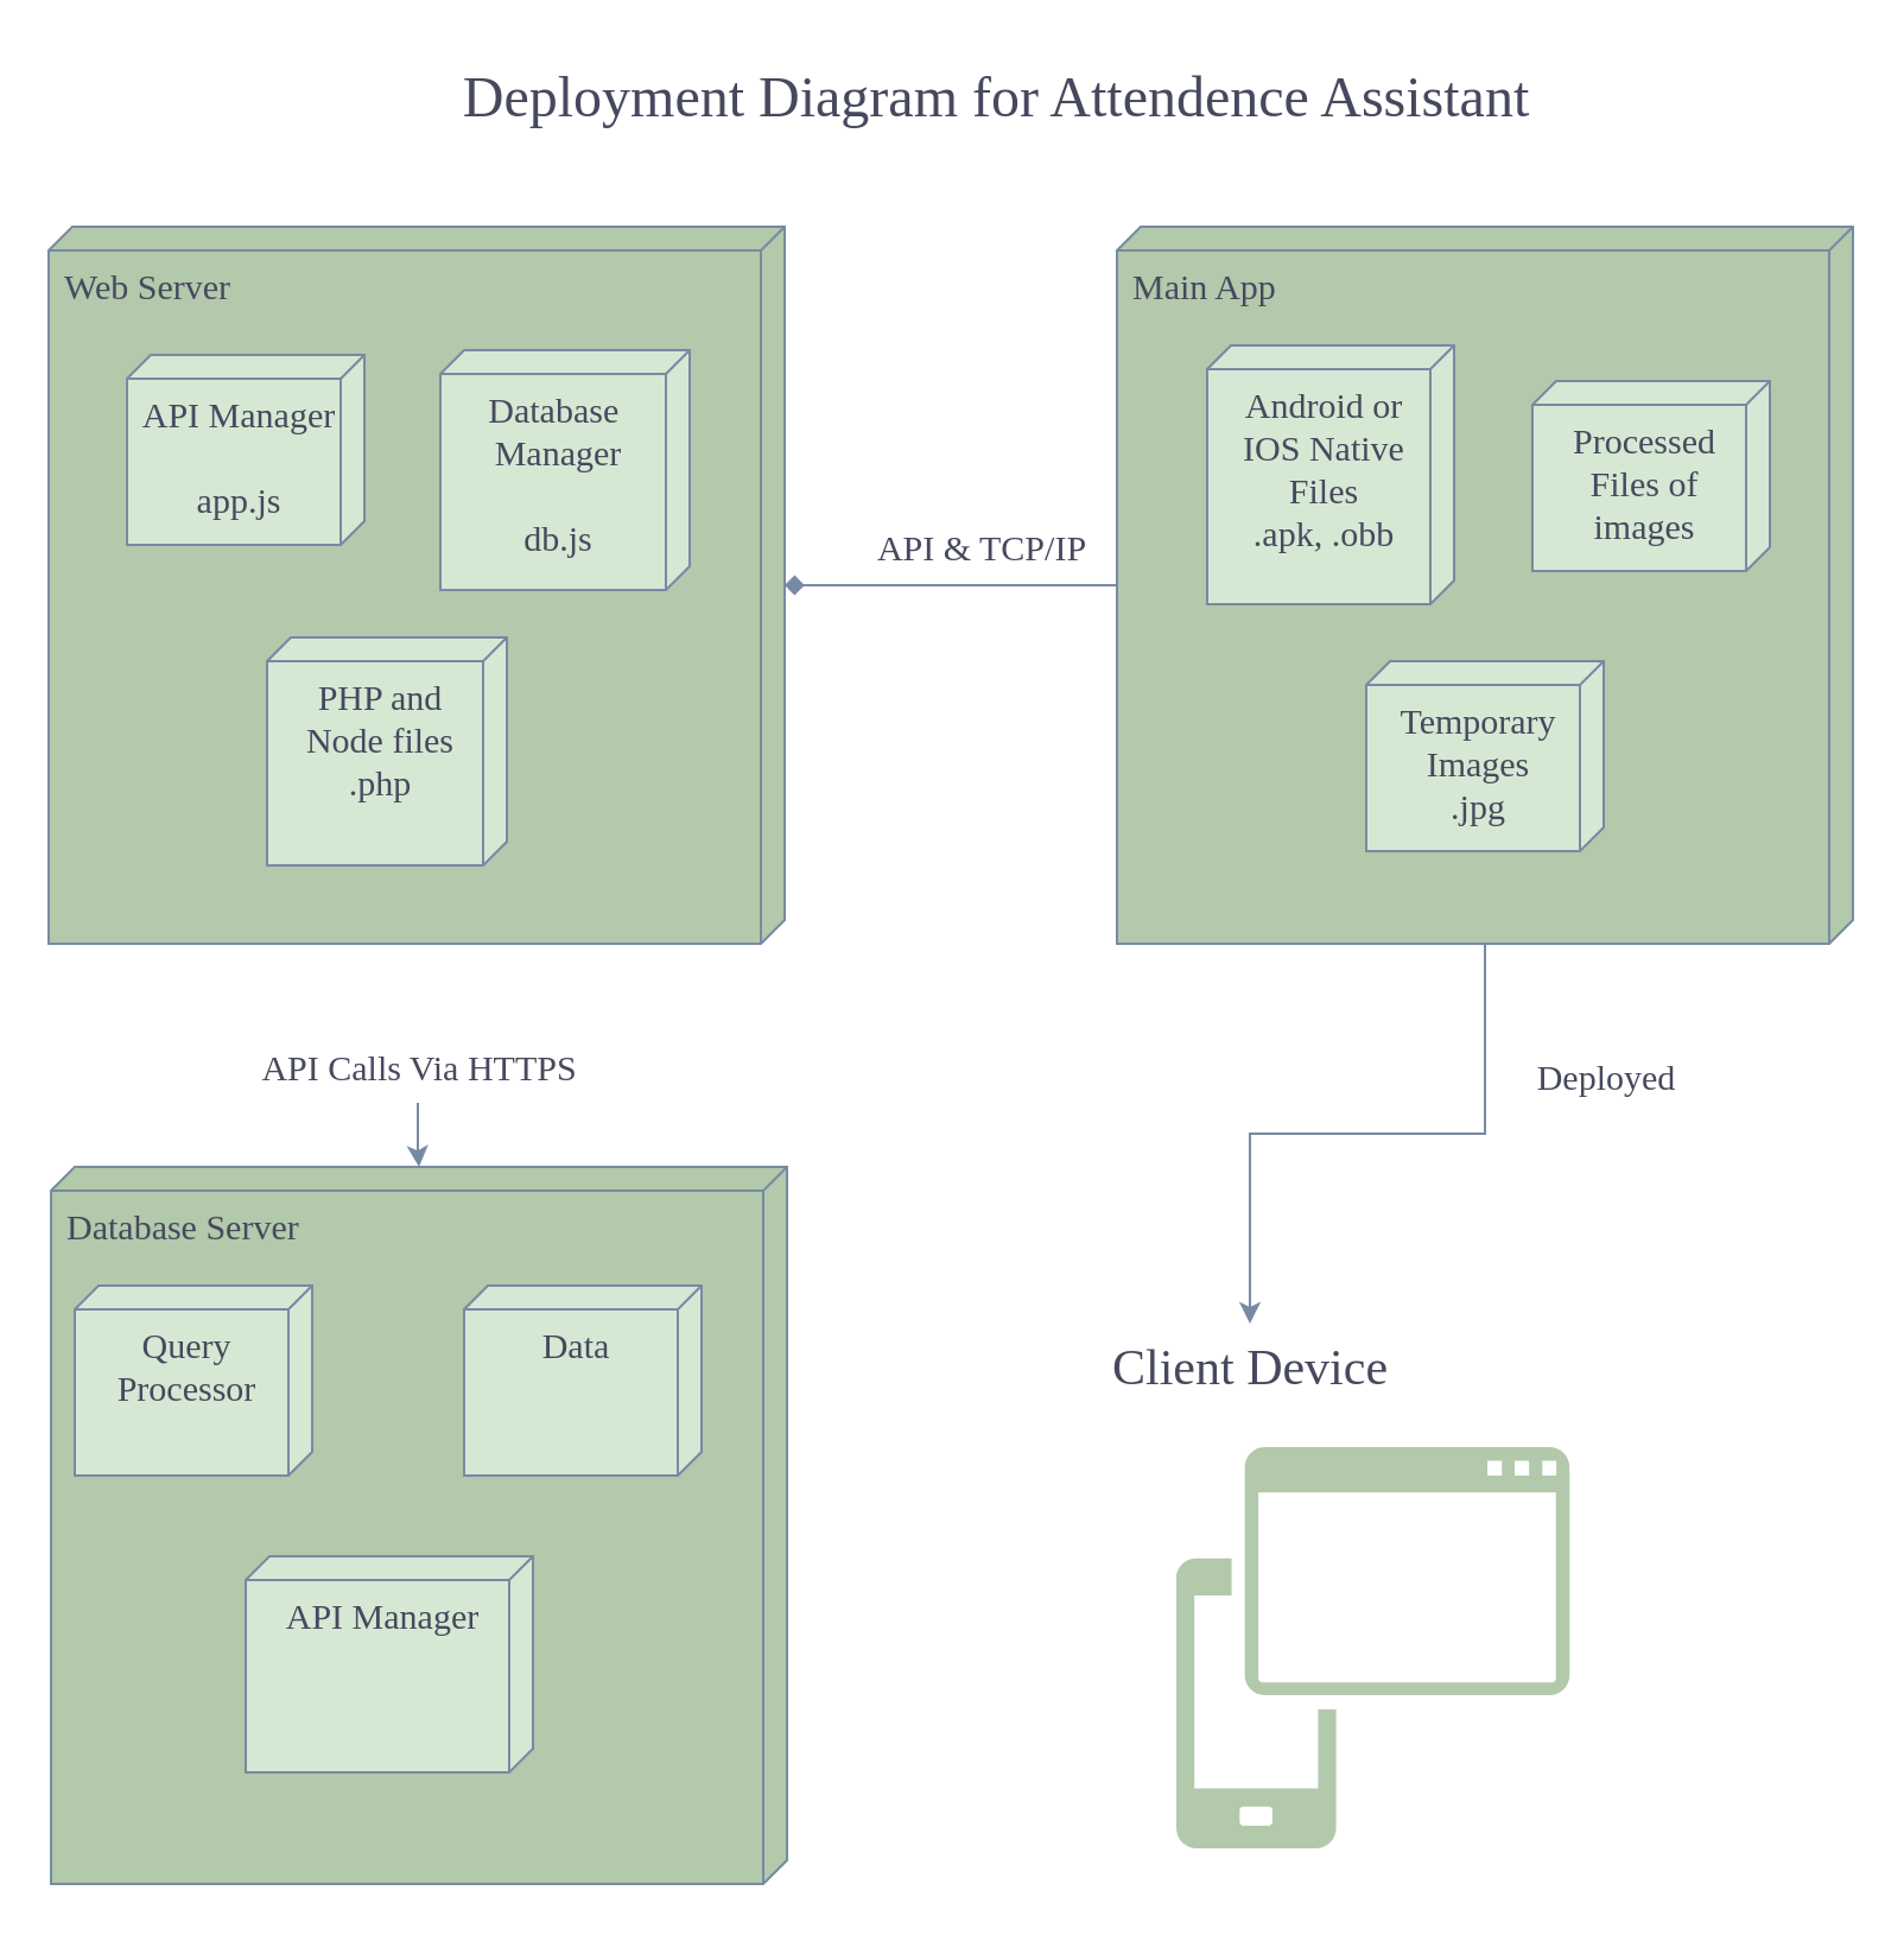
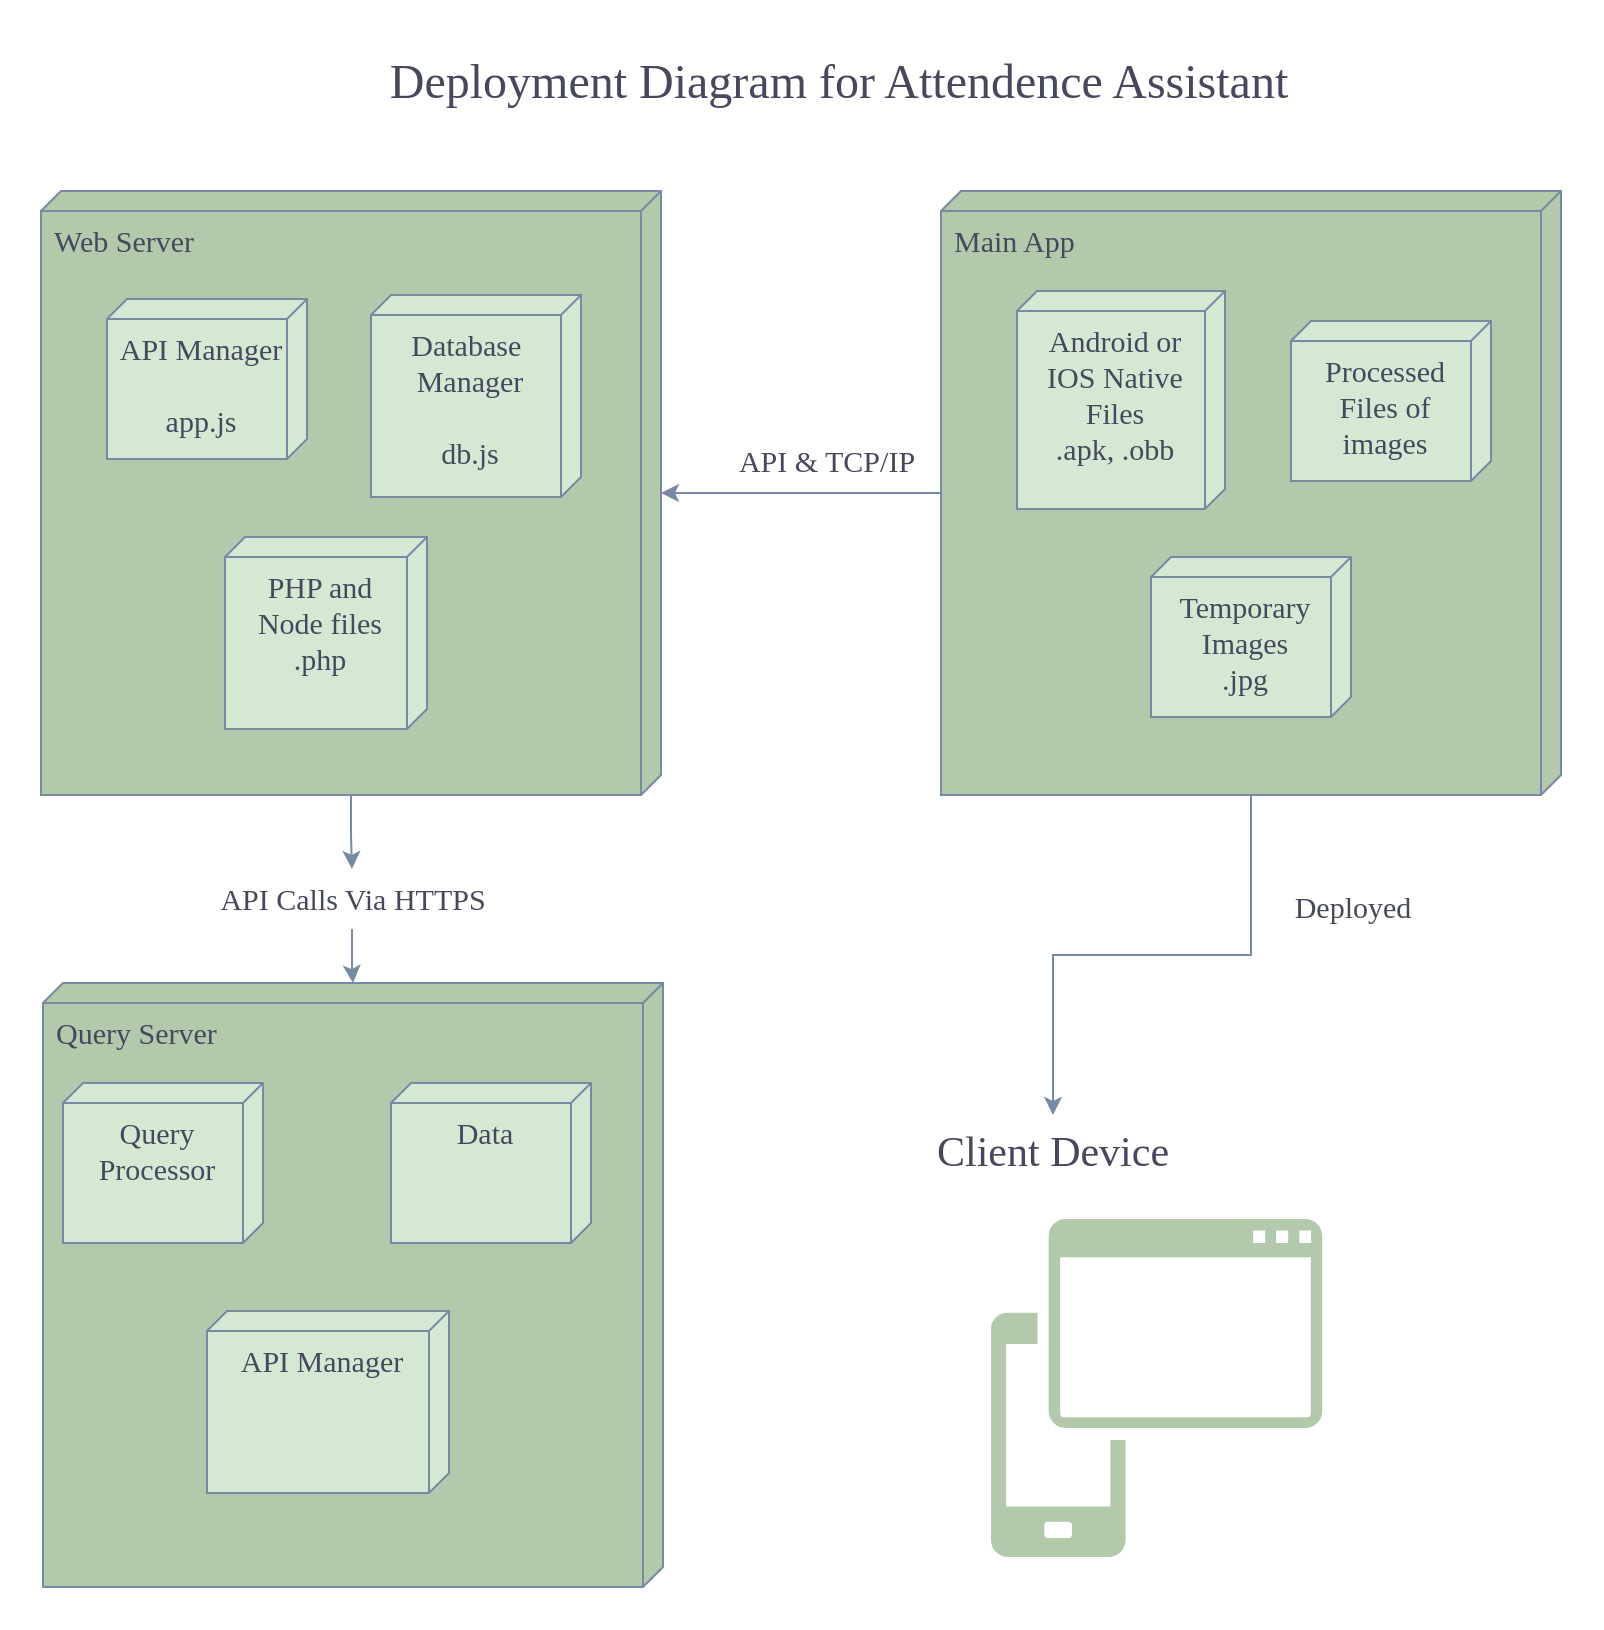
  <mxCell id="0" />
  <mxCell id="1" parent="0" />
  <mxCell id="2" value="" style="edgeStyle=orthogonalEdgeStyle;rounded=0;orthogonalLoop=1;jettySize=auto;html=1;strokeColor=#788AA3;fontColor=default;fillColor=#B2C9AB;labelBackgroundColor=none;fontFamily=Product Sans;fontSource=https%3A%2F%2Ffonts.googleapis.com%2Fcss%3Ffamily%3DProduct%2BSans;fontSize=15;" edge="1" parent="1" source="21" target="10"><mxGeometry relative="1" as="geometry" /></mxCell>
  <mxCell id="3" value="Web Server" style="verticalAlign=top;align=left;shape=cube;size=10;direction=south;fontStyle=0;html=1;boundedLbl=1;spacingLeft=5;whiteSpace=wrap;strokeColor=#788AA3;fontColor=#46495D;fillColor=#B2C9AB;labelBackgroundColor=none;fontFamily=Product Sans;fontSource=https%3A%2F%2Ffonts.googleapis.com%2Fcss%3Ffamily%3DProduct%2BSans;fontSize=15;" vertex="1" parent="1"><mxGeometry x="20" y="95" width="310" height="302" as="geometry" /></mxCell>
  <mxCell id="4" value="API Manager&lt;br style=&quot;font-size: 15px;&quot;&gt;&lt;br style=&quot;font-size: 15px;&quot;&gt;app.js" style="verticalAlign=top;align=center;shape=cube;size=10;direction=south;html=1;boundedLbl=1;spacingLeft=5;whiteSpace=wrap;strokeColor=#788AA3;fontColor=#46495D;fillColor=#D5E8D4;labelBackgroundColor=none;fontFamily=Product Sans;fontSource=https%3A%2F%2Ffonts.googleapis.com%2Fcss%3Ffamily%3DProduct%2BSans;fontSize=15;" vertex="1" parent="3"><mxGeometry width="100" height="80" relative="1" as="geometry"><mxPoint x="33" y="54" as="offset" /></mxGeometry></mxCell>
  <mxCell id="5" value="Database&amp;nbsp;&lt;br style=&quot;font-size: 15px;&quot;&gt;Manager&lt;br style=&quot;font-size: 15px;&quot;&gt;&lt;br style=&quot;font-size: 15px;&quot;&gt;db.js" style="verticalAlign=top;align=center;shape=cube;size=10;direction=south;html=1;boundedLbl=1;spacingLeft=5;whiteSpace=wrap;strokeColor=#788AA3;fontColor=#46495D;fillColor=#D5E8D4;labelBackgroundColor=none;fontFamily=Product Sans;fontSource=https%3A%2F%2Ffonts.googleapis.com%2Fcss%3Ffamily%3DProduct%2BSans;fontSize=15;" vertex="1" parent="3"><mxGeometry width="105" height="101" relative="1" as="geometry"><mxPoint x="165" y="52" as="offset" /></mxGeometry></mxCell>
  <mxCell id="6" value="PHP and Node files&lt;br&gt;.php" style="verticalAlign=top;align=center;shape=cube;size=10;direction=south;html=1;boundedLbl=1;spacingLeft=5;whiteSpace=wrap;strokeColor=#788AA3;fontColor=#46495D;fillColor=#D5E8D4;labelBackgroundColor=none;fontFamily=Product Sans;fontSource=https%3A%2F%2Ffonts.googleapis.com%2Fcss%3Ffamily%3DProduct%2BSans;fontSize=15;" vertex="1" parent="3"><mxGeometry width="101" height="96" relative="1" as="geometry"><mxPoint x="92" y="173" as="offset" /></mxGeometry></mxCell>
  <mxCell id="7" value="Deployment Diagram for Attendence Assistant" style="text;html=1;align=center;verticalAlign=middle;resizable=0;points=[];autosize=1;strokeColor=none;fillColor=none;fontColor=#46495D;labelBackgroundColor=none;fontFamily=Product Sans;fontSource=https%3A%2F%2Ffonts.googleapis.com%2Fcss%3Ffamily%3DProduct%2BSans;fontSize=24;" vertex="1" parent="1"><mxGeometry x="169" y="20" width="500" height="41" as="geometry" /></mxCell>
  <mxCell id="8" value="" style="sketch=0;pointerEvents=1;shadow=0;dashed=0;html=1;strokeColor=none;labelPosition=center;verticalLabelPosition=bottom;verticalAlign=top;align=center;fillColor=#B2C9AB;shape=mxgraph.mscae.intune.device_os;fontColor=#46495D;labelBackgroundColor=none;fontFamily=Product Sans;fontSource=https%3A%2F%2Ffonts.googleapis.com%2Fcss%3Ffamily%3DProduct%2BSans;fontSize=15;" vertex="1" parent="1"><mxGeometry x="495" y="609" width="165.62" height="169" as="geometry" /></mxCell>
  <mxCell id="9" value="Client Device" style="text;html=1;align=center;verticalAlign=middle;resizable=0;points=[];autosize=1;strokeColor=none;fillColor=none;fontColor=#46495D;labelBackgroundColor=none;fontFamily=Product Sans;fontSource=https%3A%2F%2Ffonts.googleapis.com%2Fcss%3Ffamily%3DProduct%2BSans;fontSize=21;" vertex="1" parent="1"><mxGeometry x="457" y="557" width="138" height="37" as="geometry" /></mxCell>
- <mxCell id="10" value="Database Server" style="verticalAlign=top;align=left;shape=cube;size=10;direction=south;fontStyle=0;html=1;boundedLbl=1;spacingLeft=5;whiteSpace=wrap;strokeColor=#788AA3;fontColor=#46495D;fillColor=#B2C9AB;labelBackgroundColor=none;fontFamily=Product Sans;fontSource=https%3A%2F%2Ffonts.googleapis.com%2Fcss%3Ffamily%3DProduct%2BSans;fontSize=15;" vertex="1" parent="1"><mxGeometry x="21" y="491" width="310" height="302" as="geometry" /></mxCell>
+ <mxCell id="10" value="Query Server" style="verticalAlign=top;align=left;shape=cube;size=10;direction=south;fontStyle=0;html=1;boundedLbl=1;spacingLeft=5;whiteSpace=wrap;strokeColor=#788AA3;fontColor=#46495D;fillColor=#B2C9AB;labelBackgroundColor=none;fontFamily=Product Sans;fontSource=https%3A%2F%2Ffonts.googleapis.com%2Fcss%3Ffamily%3DProduct%2BSans;fontSize=15;" vertex="1" parent="1"><mxGeometry x="21" y="491" width="310" height="302" as="geometry" /></mxCell>
  <mxCell id="11" value="Query Processor" style="verticalAlign=top;align=center;shape=cube;size=10;direction=south;html=1;boundedLbl=1;spacingLeft=5;whiteSpace=wrap;strokeColor=#788AA3;fontColor=#46495D;fillColor=#D5E8D4;labelBackgroundColor=none;fontFamily=Product Sans;fontSource=https%3A%2F%2Ffonts.googleapis.com%2Fcss%3Ffamily%3DProduct%2BSans;fontSize=15;" vertex="1" parent="10"><mxGeometry width="100" height="80" relative="1" as="geometry"><mxPoint x="10" y="50" as="offset" /></mxGeometry></mxCell>
  <mxCell id="12" value="Data" style="verticalAlign=top;align=center;shape=cube;size=10;direction=south;html=1;boundedLbl=1;spacingLeft=5;whiteSpace=wrap;strokeColor=#788AA3;fontColor=#46495D;fillColor=#D5E8D4;labelBackgroundColor=none;fontFamily=Product Sans;fontSource=https%3A%2F%2Ffonts.googleapis.com%2Fcss%3Ffamily%3DProduct%2BSans;fontSize=15;" vertex="1" parent="10"><mxGeometry width="100" height="80" relative="1" as="geometry"><mxPoint x="174" y="50" as="offset" /></mxGeometry></mxCell>
  <mxCell id="13" value="API Manager" style="verticalAlign=top;align=center;shape=cube;size=10;direction=south;html=1;boundedLbl=1;spacingLeft=5;whiteSpace=wrap;strokeColor=#788AA3;fontColor=#46495D;fillColor=#D5E8D4;labelBackgroundColor=none;fontFamily=Product Sans;fontSource=https%3A%2F%2Ffonts.googleapis.com%2Fcss%3Ffamily%3DProduct%2BSans;fontSize=15;" vertex="1" parent="10"><mxGeometry width="121" height="91" relative="1" as="geometry"><mxPoint x="82" y="164" as="offset" /></mxGeometry></mxCell>
- <mxCell id="14" style="edgeStyle=orthogonalEdgeStyle;rounded=0;orthogonalLoop=1;jettySize=auto;html=1;strokeColor=#788AA3;fontColor=default;fillColor=#B2C9AB;labelBackgroundColor=none;fontFamily=Product Sans;fontSource=https%3A%2F%2Ffonts.googleapis.com%2Fcss%3Ffamily%3DProduct%2BSans;fontSize=15;endArrow=diamond;" edge="1" parent="1" source="16" target="3"><mxGeometry relative="1" as="geometry" /></mxCell>
+ <mxCell id="14" style="edgeStyle=orthogonalEdgeStyle;rounded=0;orthogonalLoop=1;jettySize=auto;html=1;strokeColor=#788AA3;fontColor=default;fillColor=#B2C9AB;labelBackgroundColor=none;fontFamily=Product Sans;fontSource=https%3A%2F%2Ffonts.googleapis.com%2Fcss%3Ffamily%3DProduct%2BSans;fontSize=15;" edge="1" parent="1" source="16" target="3"><mxGeometry relative="1" as="geometry" /></mxCell>
  <mxCell id="15" style="edgeStyle=orthogonalEdgeStyle;rounded=0;orthogonalLoop=1;jettySize=auto;html=1;strokeColor=#788AA3;fontColor=default;fillColor=#B2C9AB;labelBackgroundColor=none;fontFamily=Product Sans;fontSource=https%3A%2F%2Ffonts.googleapis.com%2Fcss%3Ffamily%3DProduct%2BSans;fontSize=15;" edge="1" parent="1" source="16" target="9"><mxGeometry relative="1" as="geometry" /></mxCell>
  <mxCell id="16" value="Main App" style="verticalAlign=top;align=left;shape=cube;size=10;direction=south;fontStyle=0;html=1;boundedLbl=1;spacingLeft=5;whiteSpace=wrap;strokeColor=#788AA3;fontColor=#46495D;fillColor=#B2C9AB;labelBackgroundColor=none;fontFamily=Product Sans;fontSource=https%3A%2F%2Ffonts.googleapis.com%2Fcss%3Ffamily%3DProduct%2BSans;fontSize=15;" vertex="1" parent="1"><mxGeometry x="470" y="95" width="310" height="302" as="geometry" /></mxCell>
  <mxCell id="17" value="Android or IOS Native Files&lt;br style=&quot;font-size: 15px;&quot;&gt;.apk, .obb" style="verticalAlign=top;align=center;shape=cube;size=10;direction=south;html=1;boundedLbl=1;spacingLeft=5;whiteSpace=wrap;strokeColor=#788AA3;fontColor=#46495D;fillColor=#D5E8D4;labelBackgroundColor=none;fontFamily=Product Sans;fontSource=https%3A%2F%2Ffonts.googleapis.com%2Fcss%3Ffamily%3DProduct%2BSans;fontSize=15;" vertex="1" parent="16"><mxGeometry width="104" height="109" relative="1" as="geometry"><mxPoint x="38" y="50" as="offset" /></mxGeometry></mxCell>
  <mxCell id="18" value="Processed Files of images" style="verticalAlign=top;align=center;shape=cube;size=10;direction=south;html=1;boundedLbl=1;spacingLeft=5;whiteSpace=wrap;strokeColor=#788AA3;fontColor=#46495D;fillColor=#D5E8D4;labelBackgroundColor=none;fontFamily=Product Sans;fontSource=https%3A%2F%2Ffonts.googleapis.com%2Fcss%3Ffamily%3DProduct%2BSans;fontSize=15;" vertex="1" parent="16"><mxGeometry width="100" height="80" relative="1" as="geometry"><mxPoint x="175" y="65" as="offset" /></mxGeometry></mxCell>
  <mxCell id="19" value="Temporary Images&lt;br style=&quot;font-size: 15px;&quot;&gt;.jpg" style="verticalAlign=top;align=center;shape=cube;size=10;direction=south;html=1;boundedLbl=1;spacingLeft=5;whiteSpace=wrap;strokeColor=#788AA3;fontColor=#46495D;fillColor=#D5E8D4;labelBackgroundColor=none;fontFamily=Product Sans;fontSource=https%3A%2F%2Ffonts.googleapis.com%2Fcss%3Ffamily%3DProduct%2BSans;fontSize=15;" vertex="1" parent="16"><mxGeometry width="100" height="80" relative="1" as="geometry"><mxPoint x="105" y="183" as="offset" /></mxGeometry></mxCell>
+ <mxCell id="20" value="" style="edgeStyle=orthogonalEdgeStyle;rounded=0;orthogonalLoop=1;jettySize=auto;html=1;strokeColor=#788AA3;fontColor=default;fillColor=#B2C9AB;labelBackgroundColor=none;fontFamily=Product Sans;fontSource=https%3A%2F%2Ffonts.googleapis.com%2Fcss%3Ffamily%3DProduct%2BSans;fontSize=15;" edge="1" parent="1" source="3" target="21"><mxGeometry relative="1" as="geometry"><mxPoint x="175" y="397" as="sourcePoint" /><mxPoint x="175" y="488" as="targetPoint" /></mxGeometry></mxCell>
  <mxCell id="21" value="API Calls Via HTTPS" style="text;html=1;align=center;verticalAlign=middle;resizable=0;points=[];autosize=1;strokeColor=none;fillColor=none;fontColor=#46495D;labelBackgroundColor=none;fontFamily=Product Sans;fontSource=https%3A%2F%2Ffonts.googleapis.com%2Fcss%3Ffamily%3DProduct%2BSans;fontSize=15;" vertex="1" parent="1"><mxGeometry x="104" y="434" width="143" height="30" as="geometry" /></mxCell>
  <mxCell id="22" value="API &amp;amp; TCP/IP" style="text;html=1;align=center;verticalAlign=middle;resizable=0;points=[];autosize=1;strokeColor=none;fillColor=none;fontColor=#46495D;labelBackgroundColor=none;fontFamily=Product Sans;fontSource=https%3A%2F%2Ffonts.googleapis.com%2Fcss%3Ffamily%3DProduct%2BSans;fontSize=15;" vertex="1" parent="1"><mxGeometry x="352" y="215" width="121" height="30" as="geometry" /></mxCell>
  <mxCell id="23" value="Deployed" style="text;html=1;align=center;verticalAlign=middle;resizable=0;points=[];autosize=1;strokeColor=none;fillColor=none;fontColor=#46495D;labelBackgroundColor=none;fontFamily=Product Sans;fontSource=https%3A%2F%2Ffonts.googleapis.com%2Fcss%3Ffamily%3DProduct%2BSans;fontSize=15;" vertex="1" parent="1"><mxGeometry x="636" y="438" width="80" height="30" as="geometry" /></mxCell>
